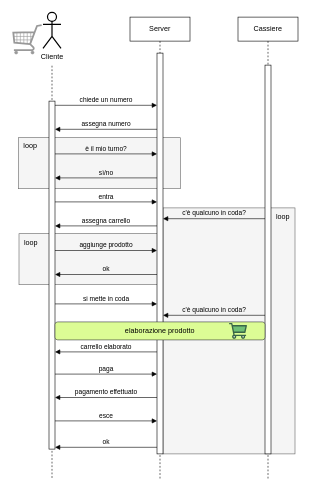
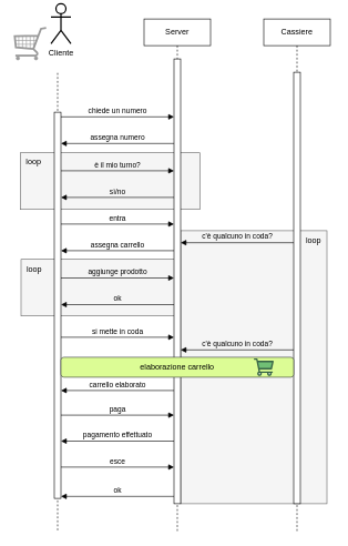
  <mxCell id="0" />
  <mxCell id="1" parent="0" />
  <mxCell id="2" value="" style="rounded=0;whiteSpace=wrap;html=1;fillColor=#f5f5f5;fontColor=#333333;strokeColor=#666666;" vertex="1" parent="1"><mxGeometry x="30" y="229" width="270" height="85" as="geometry" /></mxCell>
  <mxCell id="3" value="loop" style="text;html=1;strokeColor=none;fillColor=none;align=center;verticalAlign=middle;whiteSpace=wrap;rounded=0;" vertex="1" parent="1"><mxGeometry x="20" y="228" width="60" height="30" as="geometry" /></mxCell>
  <mxCell id="4" value="" style="rounded=0;whiteSpace=wrap;html=1;fillColor=#f5f5f5;fontColor=#333333;strokeColor=#666666;" parent="1" vertex="1"><mxGeometry x="31" y="389" width="270" height="85" as="geometry" /></mxCell>
  <mxCell id="5" value="" style="rounded=0;whiteSpace=wrap;html=1;fillColor=#f5f5f5;fontColor=#333333;strokeColor=#666666;" parent="1" vertex="1"><mxGeometry x="271" y="346" width="220" height="410" as="geometry" /></mxCell>
  <mxCell id="6" value="" style="endArrow=none;dashed=1;html=1;rounded=0;" parent="1" edge="1"><mxGeometry width="50" height="50" relative="1" as="geometry"><mxPoint x="86" y="796" as="sourcePoint" /><mxPoint x="86" y="108" as="targetPoint" /></mxGeometry></mxCell>
  <mxCell id="7" value="Server" style="shape=umlLifeline;perimeter=lifelinePerimeter;whiteSpace=wrap;html=1;container=0;dropTarget=0;collapsible=0;recursiveResize=0;outlineConnect=0;portConstraint=eastwest;newEdgeStyle={&quot;edgeStyle&quot;:&quot;elbowEdgeStyle&quot;,&quot;elbow&quot;:&quot;vertical&quot;,&quot;curved&quot;:0,&quot;rounded&quot;:0};" parent="1" vertex="1"><mxGeometry x="216" y="28" width="100" height="770" as="geometry" /></mxCell>
  <mxCell id="8" value="entra" style="html=1;verticalAlign=bottom;endArrow=block;edgeStyle=elbowEdgeStyle;elbow=vertical;curved=0;rounded=0;" parent="1" target="15" edge="1"><mxGeometry relative="1" as="geometry"><mxPoint x="91" y="336" as="sourcePoint" /><Array as="points"><mxPoint x="176" y="336" /></Array></mxGeometry></mxCell>
  <mxCell id="9" value="assegna carrello" style="html=1;verticalAlign=bottom;endArrow=block;edgeStyle=elbowEdgeStyle;elbow=vertical;curved=0;rounded=0;" parent="1" source="15" edge="1"><mxGeometry relative="1" as="geometry"><mxPoint x="171" y="376" as="sourcePoint" /><Array as="points"><mxPoint x="186" y="376" /></Array><mxPoint x="91" y="376" as="targetPoint" /></mxGeometry></mxCell>
- <mxCell id="10" value="Cliente" style="shape=umlActor;verticalLabelPosition=bottom;verticalAlign=top;html=1;strokeWidth=2;" parent="1" vertex="1"><mxGeometry x="71" y="20" width="30" height="60" as="geometry" /></mxCell>
+ <mxCell id="10" value="Cliente" style="shape=umlActor;verticalLabelPosition=bottom;verticalAlign=top;html=1;strokeWidth=2;" parent="1" vertex="1"><mxGeometry x="76" y="5" width="30" height="60" as="geometry" /></mxCell>
  <mxCell id="11" value="aggiunge prodotto" style="html=1;verticalAlign=bottom;endArrow=block;edgeStyle=elbowEdgeStyle;elbow=vertical;curved=0;rounded=0;labelBackgroundColor=none;" parent="1" edge="1"><mxGeometry relative="1" as="geometry"><mxPoint x="91" y="417" as="sourcePoint" /><Array as="points"><mxPoint x="176" y="417" /></Array><mxPoint x="261" y="417" as="targetPoint" /></mxGeometry></mxCell>
  <mxCell id="12" value="ok" style="html=1;verticalAlign=bottom;endArrow=block;edgeStyle=elbowEdgeStyle;elbow=vertical;curved=0;rounded=0;labelBackgroundColor=none;" parent="1" edge="1"><mxGeometry x="-0.002" relative="1" as="geometry"><mxPoint x="261" y="457" as="sourcePoint" /><Array as="points"><mxPoint x="186" y="457" /></Array><mxPoint x="91" y="457" as="targetPoint" /><mxPoint as="offset" /></mxGeometry></mxCell>
  <mxCell id="13" value="loop" style="text;html=1;strokeColor=none;fillColor=none;align=center;verticalAlign=middle;whiteSpace=wrap;rounded=0;" parent="1" vertex="1"><mxGeometry x="21" y="389" width="60" height="30" as="geometry" /></mxCell>
  <mxCell id="14" value="" style="html=1;points=[];perimeter=orthogonalPerimeter;outlineConnect=0;targetShapes=umlLifeline;portConstraint=eastwest;newEdgeStyle={&quot;edgeStyle&quot;:&quot;elbowEdgeStyle&quot;,&quot;elbow&quot;:&quot;vertical&quot;,&quot;curved&quot;:0,&quot;rounded&quot;:0};" parent="1" vertex="1"><mxGeometry x="81" y="168" width="10" height="580" as="geometry" /></mxCell>
  <mxCell id="15" value="" style="html=1;points=[];perimeter=orthogonalPerimeter;outlineConnect=0;targetShapes=umlLifeline;portConstraint=eastwest;newEdgeStyle={&quot;edgeStyle&quot;:&quot;elbowEdgeStyle&quot;,&quot;elbow&quot;:&quot;vertical&quot;,&quot;curved&quot;:0,&quot;rounded&quot;:0};" parent="1" vertex="1"><mxGeometry x="261" y="88" width="10" height="668" as="geometry" /></mxCell>
  <mxCell id="16" value="si mette in coda" style="html=1;verticalAlign=bottom;endArrow=block;edgeStyle=elbowEdgeStyle;elbow=vertical;curved=0;rounded=0;labelBackgroundColor=none;" parent="1" edge="1"><mxGeometry relative="1" as="geometry"><mxPoint x="91" y="506" as="sourcePoint" /><Array as="points"><mxPoint x="176" y="506" /></Array><mxPoint x="261" y="506" as="targetPoint" /></mxGeometry></mxCell>
  <mxCell id="17" value="Cassiere" style="shape=umlLifeline;perimeter=lifelinePerimeter;whiteSpace=wrap;html=1;container=0;dropTarget=0;collapsible=0;recursiveResize=0;outlineConnect=0;portConstraint=eastwest;newEdgeStyle={&quot;edgeStyle&quot;:&quot;elbowEdgeStyle&quot;,&quot;elbow&quot;:&quot;vertical&quot;,&quot;curved&quot;:0,&quot;rounded&quot;:0};" parent="1" vertex="1"><mxGeometry x="396" y="28" width="100" height="770" as="geometry" /></mxCell>
  <mxCell id="18" value="" style="html=1;points=[];perimeter=orthogonalPerimeter;outlineConnect=0;targetShapes=umlLifeline;portConstraint=eastwest;newEdgeStyle={&quot;edgeStyle&quot;:&quot;elbowEdgeStyle&quot;,&quot;elbow&quot;:&quot;vertical&quot;,&quot;curved&quot;:0,&quot;rounded&quot;:0};" parent="1" vertex="1"><mxGeometry x="441" y="108" width="10" height="648" as="geometry" /></mxCell>
  <mxCell id="19" value="c'è qualcuno in coda?" style="html=1;verticalAlign=bottom;endArrow=none;edgeStyle=elbowEdgeStyle;elbow=vertical;curved=0;rounded=0;labelBackgroundColor=none;startArrow=block;startFill=1;endFill=0;" parent="1" edge="1"><mxGeometry relative="1" as="geometry"><mxPoint x="271" y="364" as="sourcePoint" /><Array as="points"><mxPoint x="356" y="364" /></Array><mxPoint x="441" y="364" as="targetPoint" /></mxGeometry></mxCell>
  <mxCell id="20" value="c'è qualcuno in coda?" style="html=1;verticalAlign=bottom;endArrow=none;edgeStyle=elbowEdgeStyle;elbow=vertical;curved=0;rounded=0;labelBackgroundColor=none;startArrow=block;startFill=1;endFill=0;" parent="1" edge="1"><mxGeometry relative="1" as="geometry"><mxPoint x="271" y="525" as="sourcePoint" /><Array as="points"><mxPoint x="356" y="525" /></Array><mxPoint x="441" y="525" as="targetPoint" /></mxGeometry></mxCell>
  <mxCell id="21" value="loop" style="text;html=1;strokeColor=none;fillColor=none;align=center;verticalAlign=middle;whiteSpace=wrap;rounded=0;" parent="1" vertex="1"><mxGeometry x="441" y="346" width="60" height="30" as="geometry" /></mxCell>
- <mxCell id="22" value="elaborazione prodotto" style="rounded=1;whiteSpace=wrap;html=1;fillColor=#DCFC95;strokeColor=#36393d;" parent="1" vertex="1"><mxGeometry x="91" y="536" width="350" height="30" as="geometry" /></mxCell>
+ <mxCell id="22" value="elaborazione carrello" style="rounded=1;whiteSpace=wrap;html=1;fillColor=#DCFC95;strokeColor=#36393d;" parent="1" vertex="1"><mxGeometry x="91" y="536" width="350" height="30" as="geometry" /></mxCell>
  <mxCell id="23" value="carrello elaborato" style="html=1;verticalAlign=bottom;endArrow=block;edgeStyle=elbowEdgeStyle;elbow=vertical;curved=0;rounded=0;labelBackgroundColor=none;" parent="1" edge="1"><mxGeometry x="-0.002" relative="1" as="geometry"><mxPoint x="261" y="586" as="sourcePoint" /><Array as="points"><mxPoint x="186" y="586" /></Array><mxPoint x="91" y="586" as="targetPoint" /><mxPoint as="offset" /></mxGeometry></mxCell>
  <mxCell id="24" value="paga" style="html=1;verticalAlign=bottom;endArrow=block;edgeStyle=elbowEdgeStyle;elbow=vertical;curved=0;rounded=0;labelBackgroundColor=none;" parent="1" edge="1"><mxGeometry relative="1" as="geometry"><mxPoint x="91" y="623" as="sourcePoint" /><Array as="points"><mxPoint x="176" y="623" /></Array><mxPoint x="261" y="623" as="targetPoint" /></mxGeometry></mxCell>
  <mxCell id="25" value="pagamento effettuato" style="html=1;verticalAlign=bottom;endArrow=block;edgeStyle=elbowEdgeStyle;elbow=vertical;curved=0;rounded=0;labelBackgroundColor=none;" parent="1" edge="1"><mxGeometry x="-0.002" relative="1" as="geometry"><mxPoint x="261" y="662" as="sourcePoint" /><Array as="points"><mxPoint x="186" y="662" /></Array><mxPoint x="91" y="662" as="targetPoint" /><mxPoint as="offset" /></mxGeometry></mxCell>
  <mxCell id="26" value="esce" style="html=1;verticalAlign=bottom;endArrow=block;edgeStyle=elbowEdgeStyle;elbow=vertical;curved=0;rounded=0;labelBackgroundColor=none;" parent="1" edge="1"><mxGeometry relative="1" as="geometry"><mxPoint x="91" y="701" as="sourcePoint" /><Array as="points"><mxPoint x="176" y="701" /></Array><mxPoint x="261" y="701" as="targetPoint" /></mxGeometry></mxCell>
  <mxCell id="27" value="ok" style="html=1;verticalAlign=bottom;endArrow=block;edgeStyle=elbowEdgeStyle;elbow=vertical;curved=0;rounded=0;labelBackgroundColor=none;" parent="1" edge="1"><mxGeometry x="-0.002" relative="1" as="geometry"><mxPoint x="261" y="745" as="sourcePoint" /><Array as="points"><mxPoint x="186" y="745" /></Array><mxPoint x="91" y="745" as="targetPoint" /><mxPoint as="offset" /></mxGeometry></mxCell>
  <mxCell id="28" value="" style="verticalLabelPosition=bottom;aspect=fixed;html=1;shape=mxgraph.salesforce.commerce;fillColor=default;strokeColor=#666666;fontColor=#333333;" parent="1" vertex="1"><mxGeometry x="381" y="537.8" width="30" height="26.4" as="geometry" /></mxCell>
  <mxCell id="29" value="" style="verticalLabelPosition=bottom;shadow=0;dashed=0;align=center;html=1;verticalAlign=top;strokeWidth=0.5;shape=mxgraph.mockup.misc.shoppingCart;strokeColor=#999999;" parent="1" vertex="1"><mxGeometry x="20" y="40" width="50" height="50" as="geometry" /></mxCell>
  <mxCell id="30" value="chiede un numero" style="html=1;verticalAlign=bottom;endArrow=block;edgeStyle=elbowEdgeStyle;elbow=vertical;curved=0;rounded=0;" edge="1" parent="1"><mxGeometry relative="1" as="geometry"><mxPoint x="91" y="175" as="sourcePoint" /><Array as="points"><mxPoint x="176" y="175" /></Array><mxPoint x="261" y="175" as="targetPoint" /></mxGeometry></mxCell>
  <mxCell id="31" value="assegna numero" style="html=1;verticalAlign=bottom;endArrow=block;edgeStyle=elbowEdgeStyle;elbow=vertical;curved=0;rounded=0;" edge="1" parent="1"><mxGeometry relative="1" as="geometry"><mxPoint x="261" y="215" as="sourcePoint" /><Array as="points"><mxPoint x="186" y="215" /></Array><mxPoint x="91" y="215" as="targetPoint" /></mxGeometry></mxCell>
  <mxCell id="32" value="è il mio turno?" style="html=1;verticalAlign=bottom;endArrow=block;edgeStyle=elbowEdgeStyle;elbow=vertical;curved=0;rounded=0;labelBackgroundColor=none;" edge="1" parent="1"><mxGeometry relative="1" as="geometry"><mxPoint x="91" y="256" as="sourcePoint" /><Array as="points"><mxPoint x="176" y="256" /></Array><mxPoint x="261" y="256" as="targetPoint" /></mxGeometry></mxCell>
  <mxCell id="33" value="sì/no" style="html=1;verticalAlign=bottom;endArrow=block;edgeStyle=elbowEdgeStyle;elbow=vertical;curved=0;rounded=0;labelBackgroundColor=none;" edge="1" parent="1"><mxGeometry x="-0.002" relative="1" as="geometry"><mxPoint x="261" y="296" as="sourcePoint" /><Array as="points"><mxPoint x="186" y="296" /></Array><mxPoint x="91" y="296" as="targetPoint" /><mxPoint as="offset" /></mxGeometry></mxCell>
